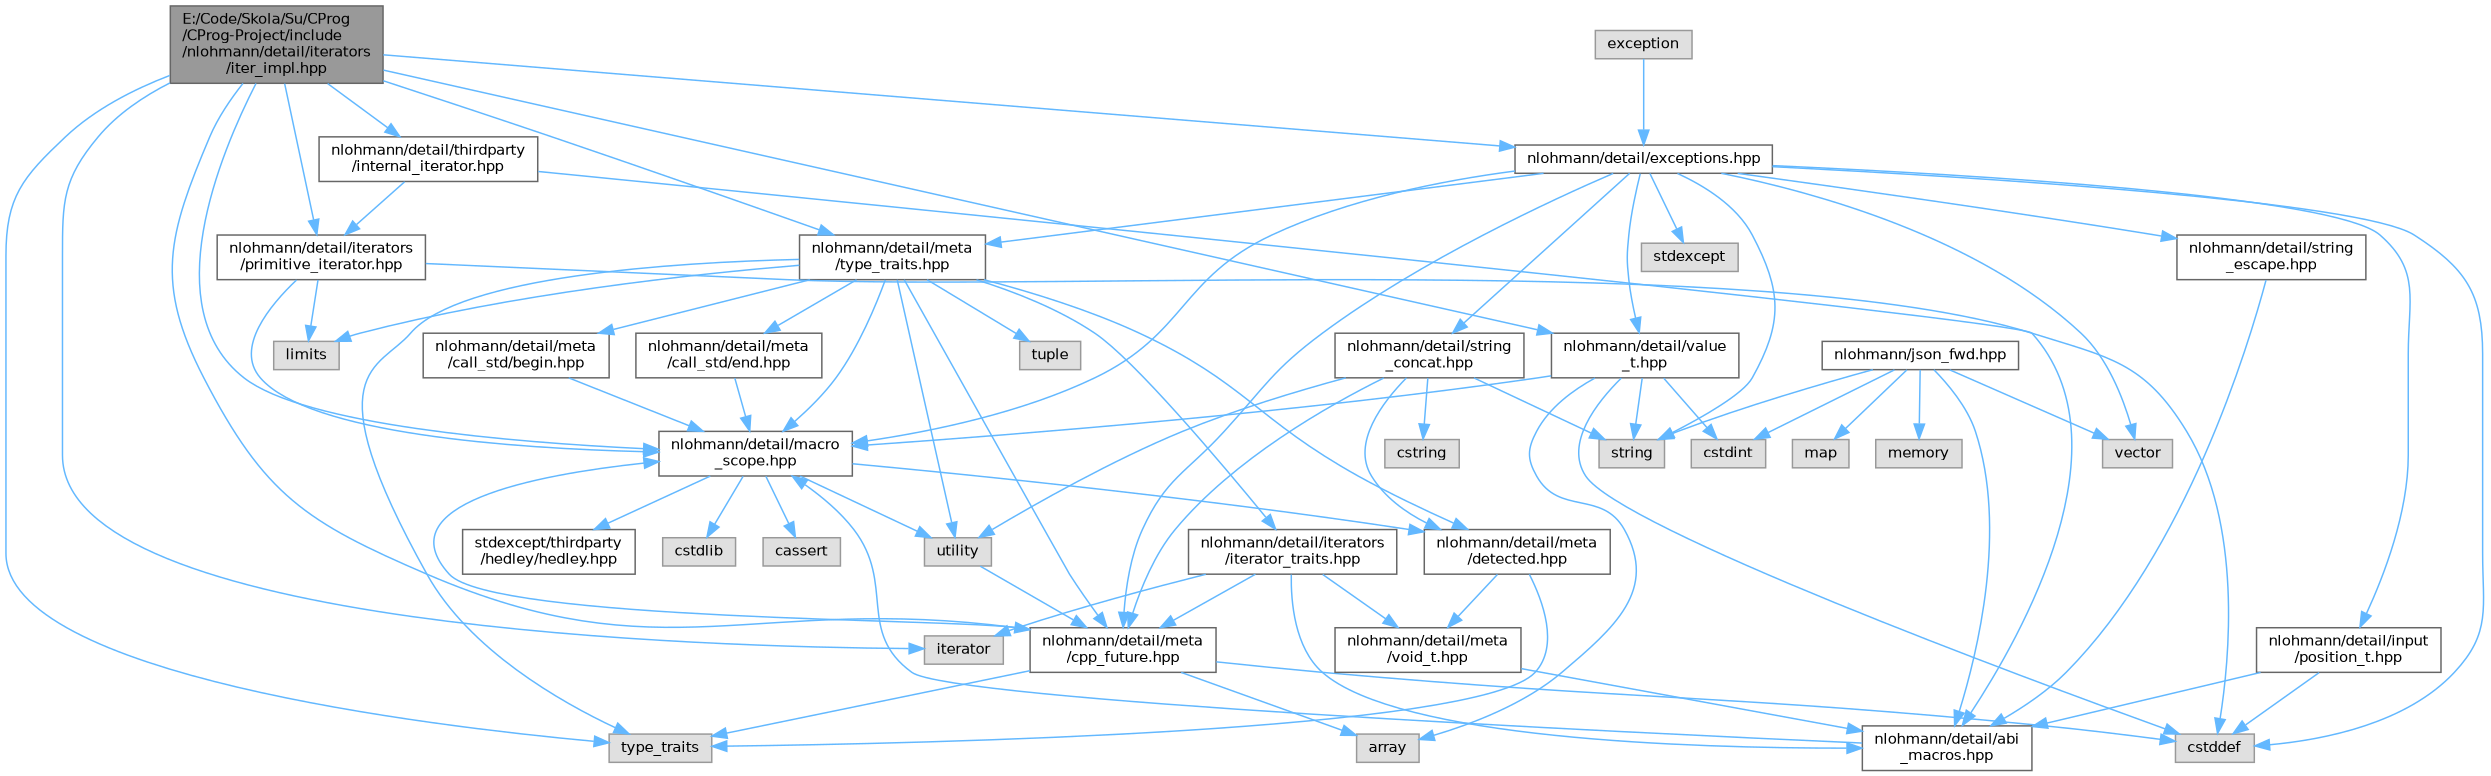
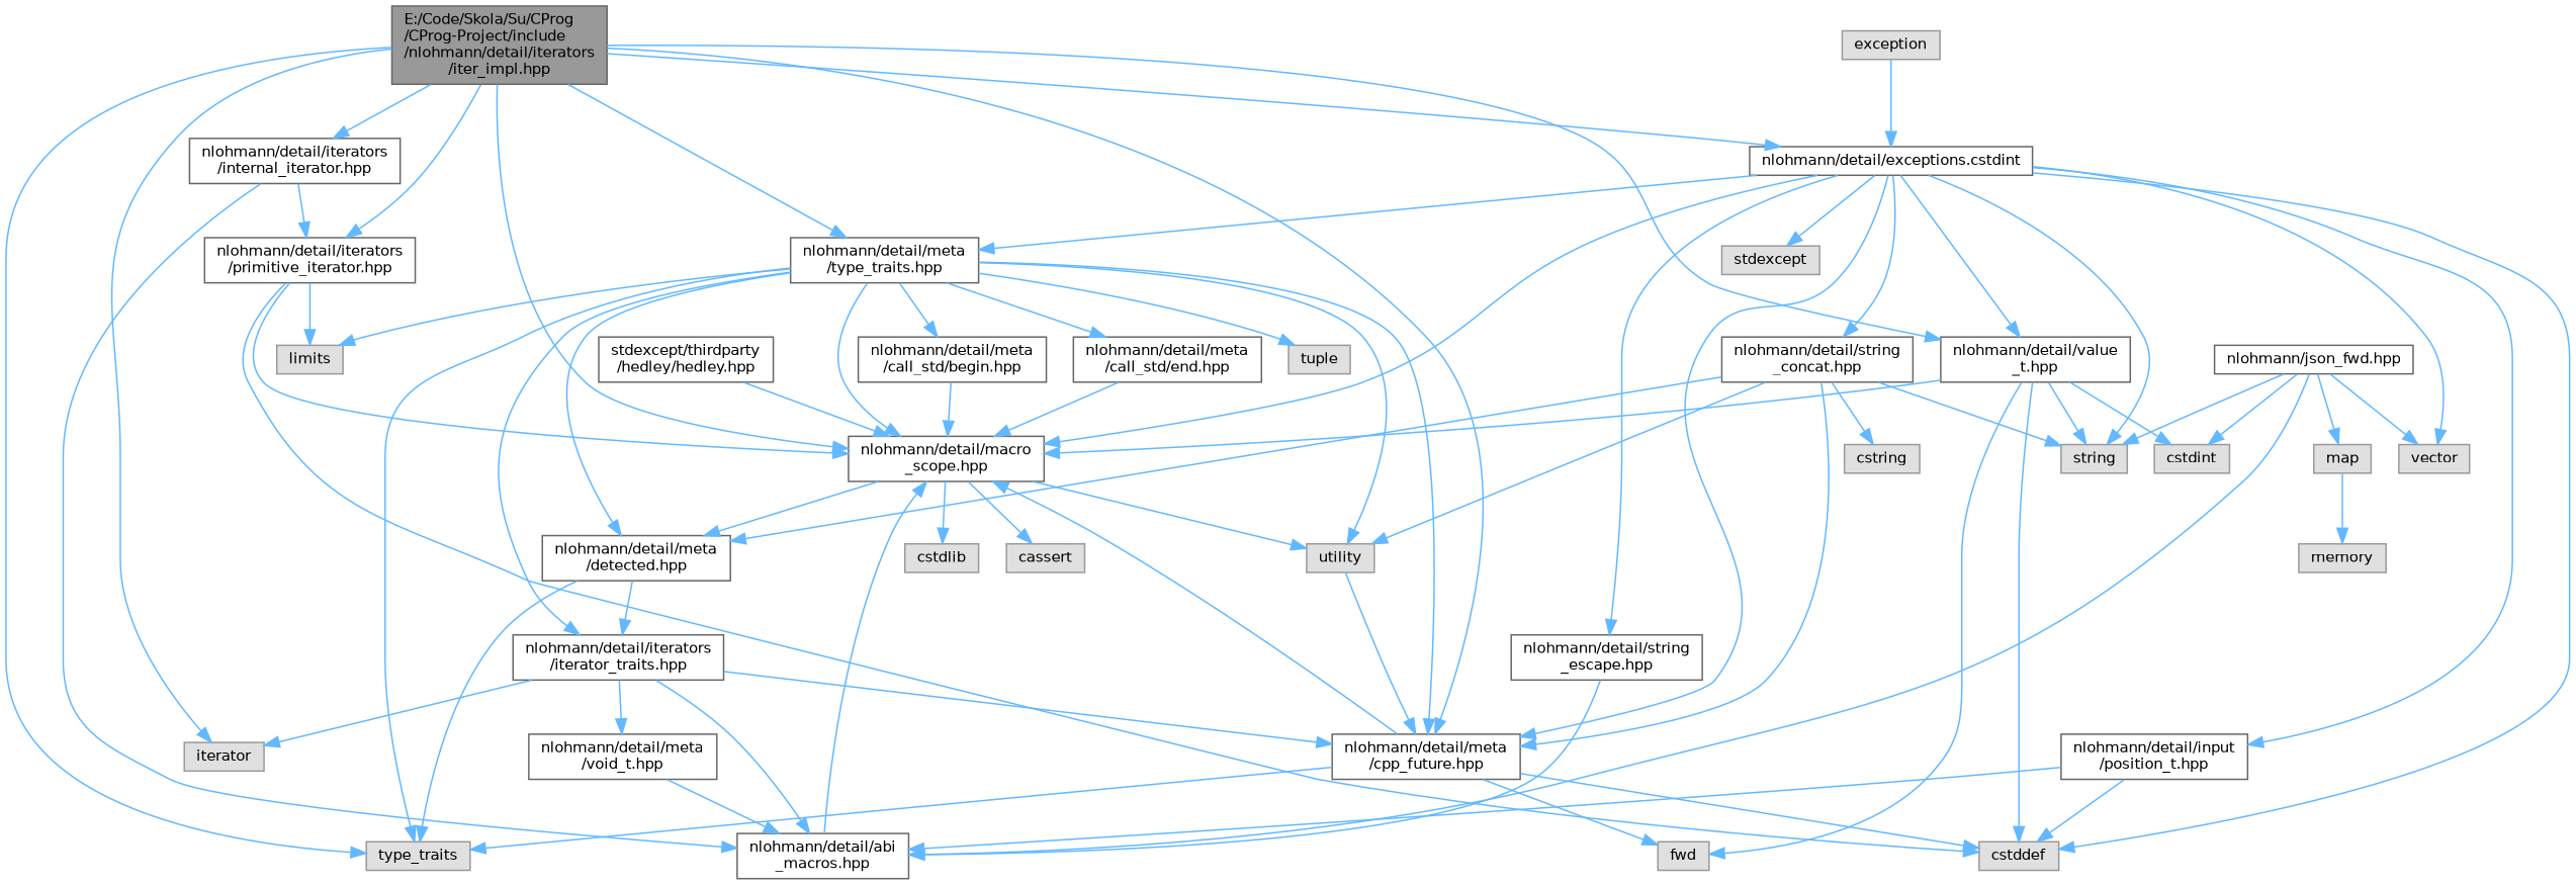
  digraph {
    node [color=grey40 fillcolor=white fontname=Helvetica fontsize=10 shape=box style=filled]
    edge [color=steelblue1 fontname=Helvetica fontsize=10 labelfontname=Helvetica labelfontsize=10 style=solid]
    n1 [color=gray40 fillcolor=grey60 fontcolor=black height=0.2 label="E:/Code/Skola/Su/CProg\l/CProg-Project/include\l/nlohmann/detail/iterators\l/iter_impl.hpp" width=0.4]
    n2 [color=grey60 fillcolor="#E0E0E0" height=0.2 label=iterator width=0.4]
    n3 [color=grey60 fillcolor="#E0E0E0" height=0.2 label=type_traits width=0.4]
-   n4 [height=0.2 label="nlohmann/detail/exceptions.hpp" width=0.4]
+   n4 [height=0.2 label="nlohmann/detail/exceptions.cstdint" width=0.4]
    n5 [height=0.2 label="nlohmann/detail/value\l_t.hpp" width=0.4]
    n6 [height=0.2 label="nlohmann/detail/macro\l_scope.hpp" width=0.4]
    n7 [height=0.2 label="nlohmann/detail/meta\l/cpp_future.hpp" width=0.4]
    n8 [height=0.2 label="nlohmann/detail/meta\l/type_traits.hpp" width=0.4]
-   n9 [height=0.2 label="nlohmann/detail/thirdparty\l/internal_iterator.hpp" width=0.4]
+   n9 [height=0.2 label="nlohmann/detail/iterators\l/internal_iterator.hpp" width=0.4]
    n10 [height=0.2 label="nlohmann/detail/iterators\l/primitive_iterator.hpp" width=0.4]
    n11 [color=grey60 fillcolor="#E0E0E0" height=0.2 label=cstddef width=0.4]
    n12 [color=grey60 fillcolor="#E0E0E0" height=0.2 label=stdexcept width=0.4]
    n13 [color=grey60 fillcolor="#E0E0E0" height=0.2 label=string width=0.4]
    n14 [color=grey60 fillcolor="#E0E0E0" height=0.2 label=vector width=0.4]
    n15 [height=0.2 label="nlohmann/detail/string\l_escape.hpp" width=0.4]
    n16 [height=0.2 label="nlohmann/detail/input\l/position_t.hpp" width=0.4]
    n17 [height=0.2 label="nlohmann/detail/string\l_concat.hpp" width=0.4]
-   n18 [color=grey60 fillcolor="#E0E0E0" height=0.2 label=array width=0.4]
+   n18 [color=grey60 fillcolor="#E0E0E0" height=0.2 label=fwd width=0.4]
    n19 [color=grey60 fillcolor="#E0E0E0" height=0.2 label=cstdint width=0.4]
    n20 [color=grey60 fillcolor="#E0E0E0" height=0.2 label=utility width=0.4]
    n21 [height=0.2 label="nlohmann/detail/meta\l/detected.hpp" width=0.4]
    n22 [height=0.2 label="stdexcept/thirdparty\l/hedley/hedley.hpp" width=0.4]
    n23 [color=grey60 fillcolor="#E0E0E0" height=0.2 label=cstdlib width=0.4]
    n24 [color=grey60 fillcolor="#E0E0E0" height=0.2 label=cassert width=0.4]
    n25 [color=grey60 fillcolor="#E0E0E0" height=0.2 label=limits width=0.4]
    n26 [color=grey60 fillcolor="#E0E0E0" height=0.2 label=tuple width=0.4]
    n27 [height=0.2 label="nlohmann/detail/iterators\l/iterator_traits.hpp" width=0.4]
    n28 [height=0.2 label="nlohmann/detail/meta\l/call_std/begin.hpp" width=0.4]
    n29 [height=0.2 label="nlohmann/detail/meta\l/call_std/end.hpp" width=0.4]
    n30 [height=0.2 label="nlohmann/detail/abi\l_macros.hpp" width=0.4]
    n31 [color=grey60 fillcolor="#E0E0E0" height=0.2 label=exception width=0.4]
    n32 [color=grey60 fillcolor="#E0E0E0" height=0.2 label=cstring width=0.4]
    n33 [height=0.2 label="nlohmann/detail/meta\l/void_t.hpp" width=0.4]
    n34 [height=0.2 label="nlohmann/json_fwd.hpp" width=0.4]
    n35 [color=grey60 fillcolor="#E0E0E0" height=0.2 label=map width=0.4]
    n36 [color=grey60 fillcolor="#E0E0E0" height=0.2 label=memory width=0.4]
    n1 -> n2
    n1 -> n3
    n1 -> n4
    n1 -> n5
    n1 -> n6
    n1 -> n7
    n1 -> n8
    n1 -> n9
    n1 -> n10
    n4 -> n5
    n4 -> n6
    n4 -> n7
    n4 -> n8
    n4 -> n11
    n4 -> n12
    n4 -> n13
    n4 -> n14
    n4 -> n15
    n4 -> n16
    n4 -> n17
    n5 -> n6
    n5 -> n11
    n5 -> n13
    n5 -> n18
    n5 -> n19
    n6 -> n20
    n6 -> n21
-   n6 -> n22
+   n22 -> n6
    n6 -> n23
    n6 -> n24
    n7 -> n3
    n7 -> n6
    n7 -> n11
    n7 -> n18
    n8 -> n3
    n8 -> n6
    n8 -> n7
    n8 -> n20
    n8 -> n21
    n8 -> n25
    n8 -> n26
    n8 -> n27
    n8 -> n28
    n8 -> n29
    n9 -> n10
    n9 -> n30
    n10 -> n6
    n10 -> n11
    n10 -> n25
    n15 -> n30
    n16 -> n11
    n16 -> n30
    n17 -> n7
    n17 -> n13
    n17 -> n20
    n17 -> n21
    n17 -> n32
    n20 -> n7
    n21 -> n3
-   n21 -> n33
+   n21 -> n27
    n27 -> n2
    n27 -> n7
    n27 -> n30
    n27 -> n33
    n28 -> n6
    n29 -> n6
    n30 -> n6
    n31 -> n4
    n33 -> n30
    n34 -> n13
    n34 -> n14
    n34 -> n19
    n34 -> n30
    n34 -> n35
-   n34 -> n36
+   n35 -> n36
  }
